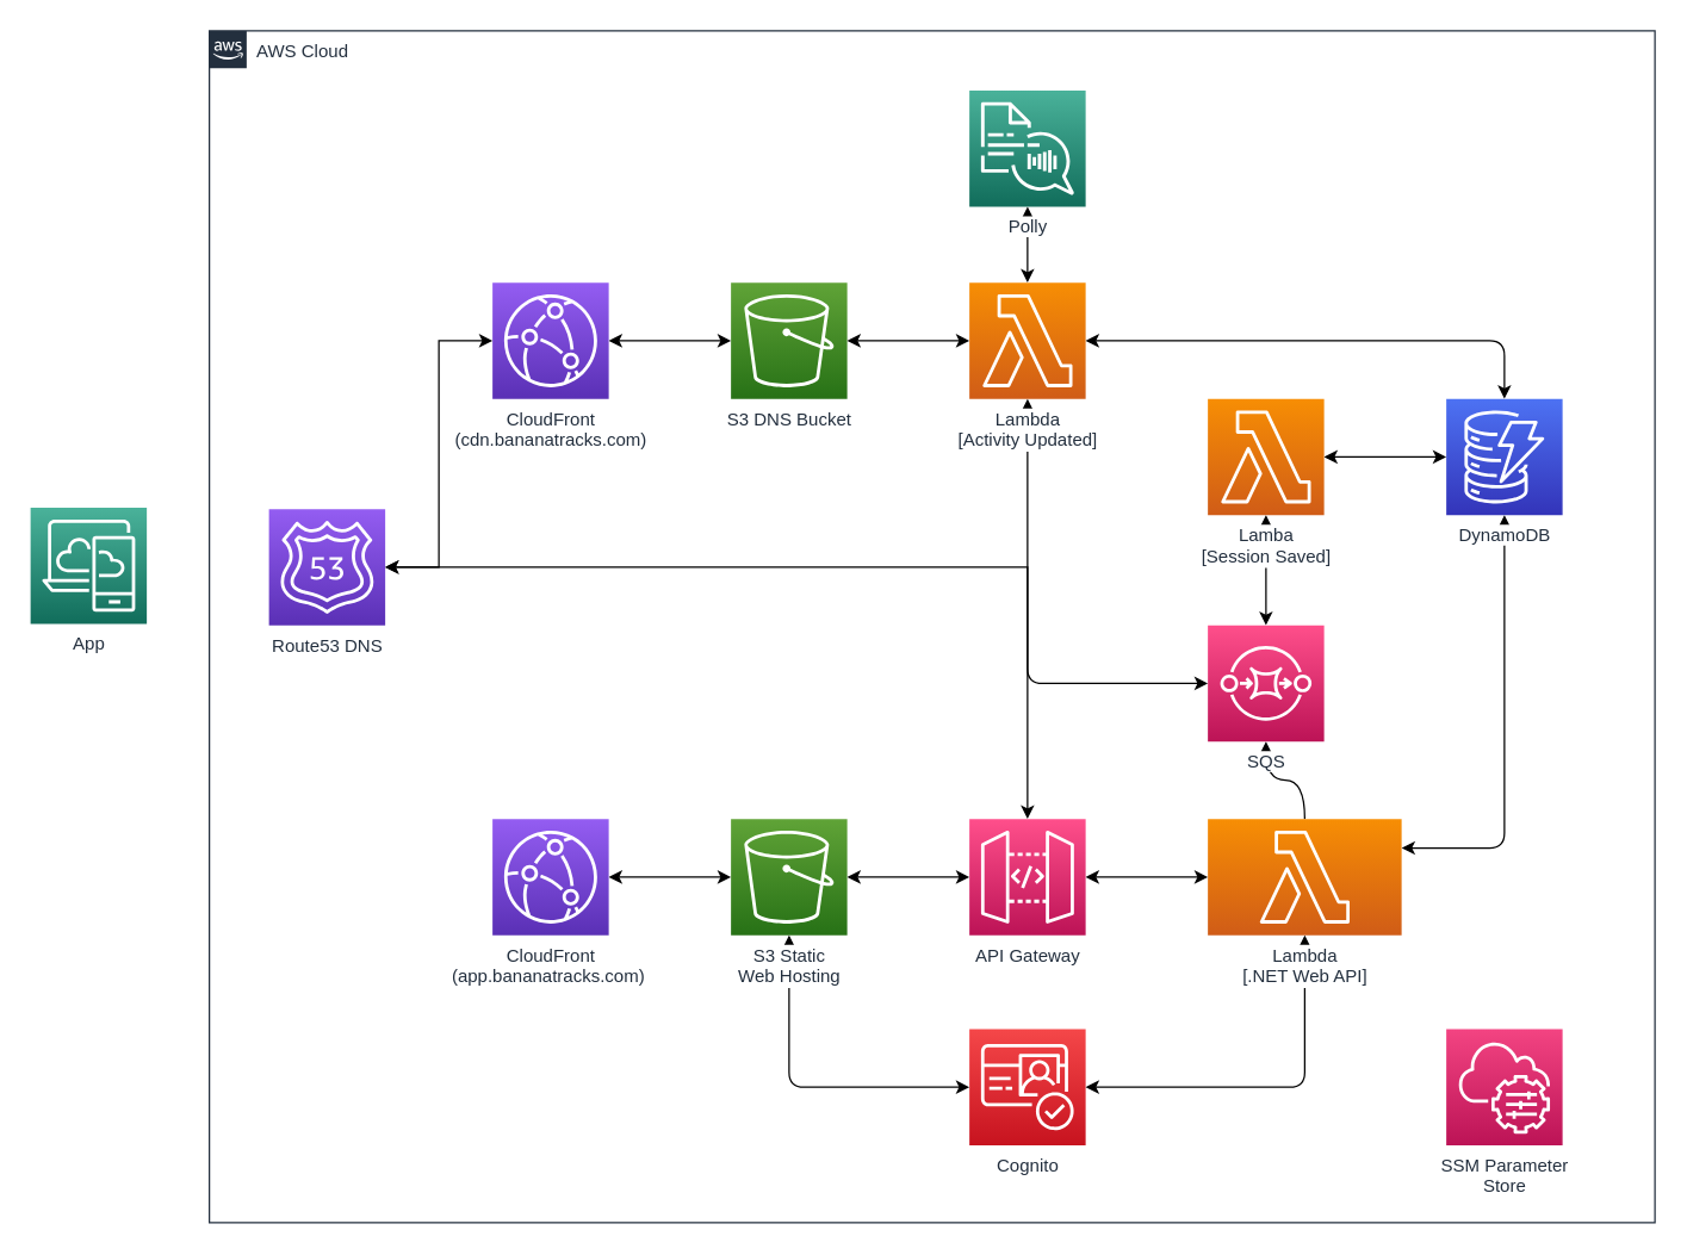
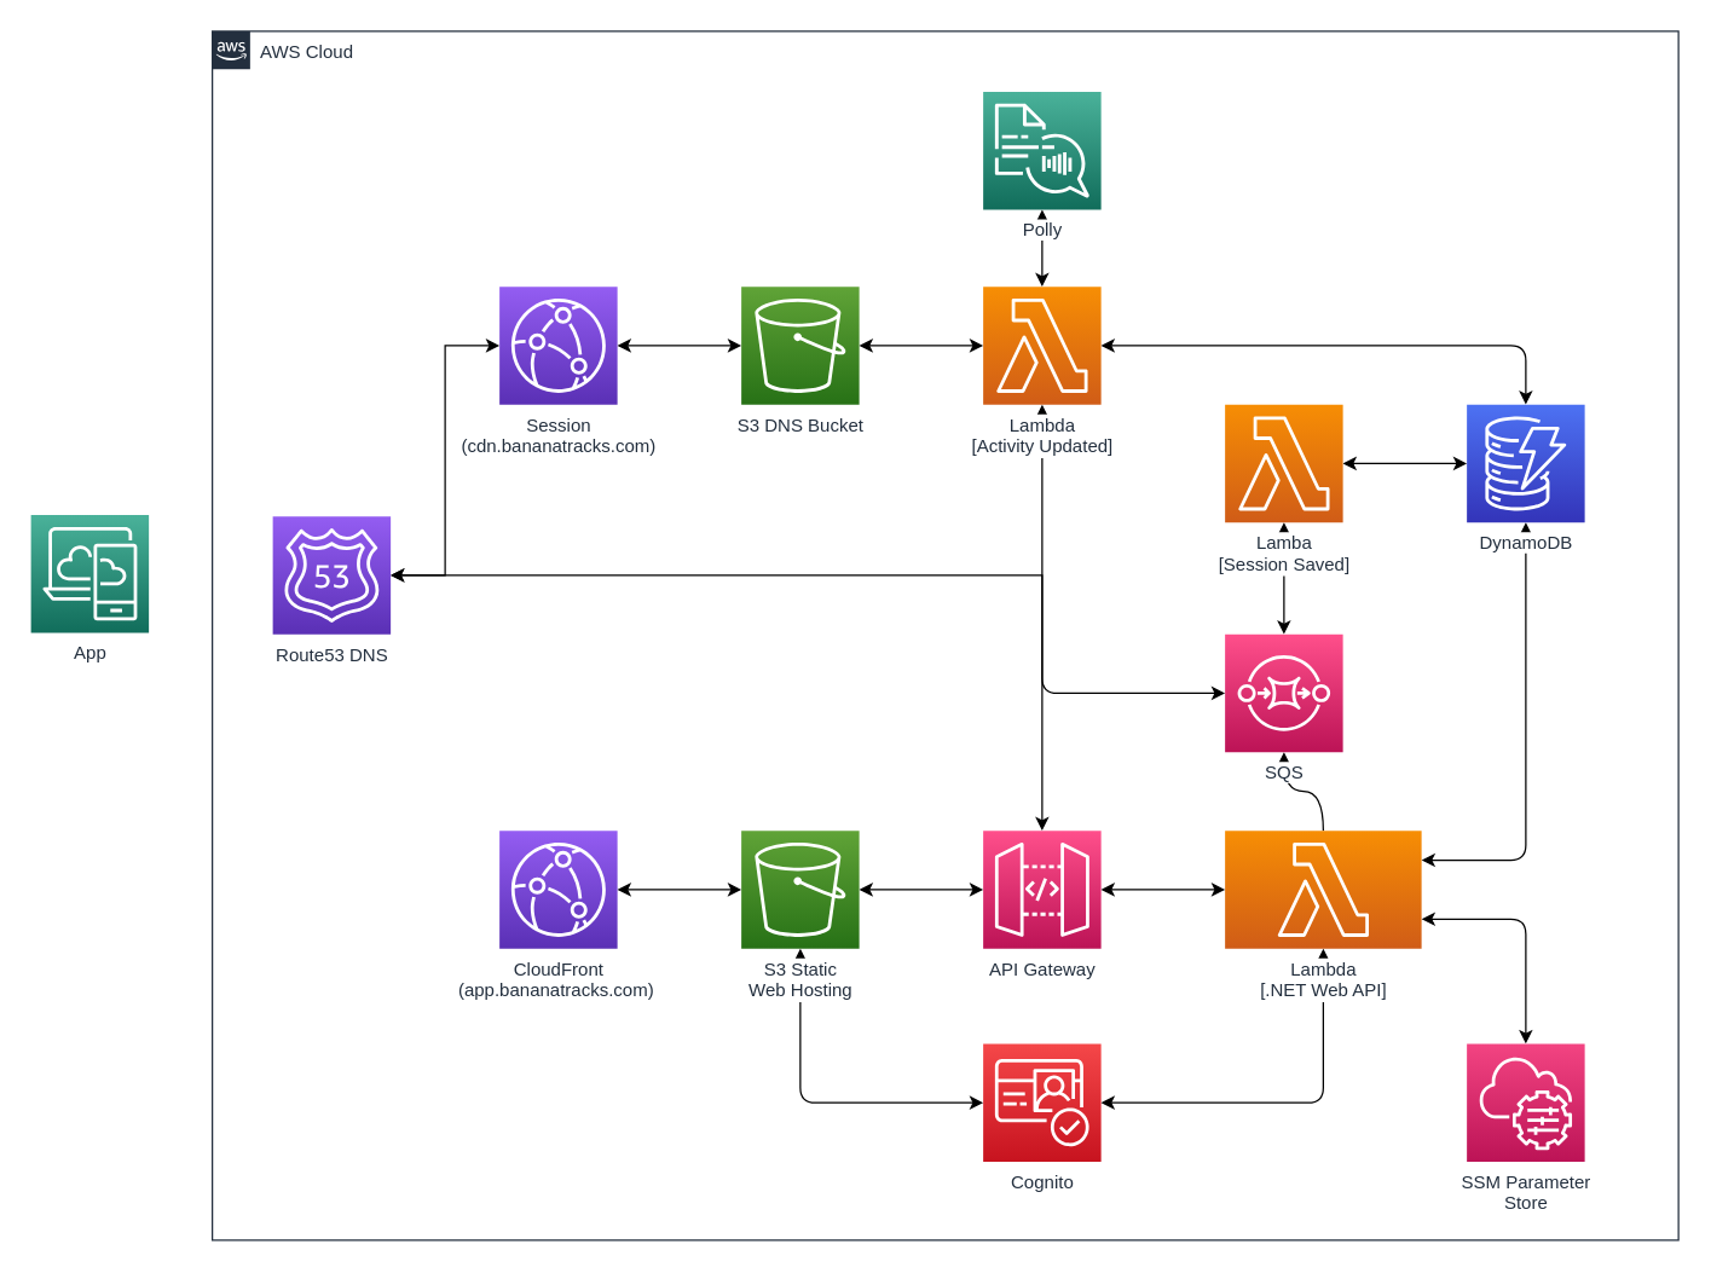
  <mxCell id="0" />
  <mxCell id="1" parent="0" />
  <mxCell id="2" value="AWS Cloud" style="points=[[0,0],[0.25,0],[0.5,0],[0.75,0],[1,0],[1,0.25],[1,0.5],[1,0.75],[1,1],[0.75,1],[0.5,1],[0.25,1],[0,1],[0,0.75],[0,0.5],[0,0.25]];outlineConnect=0;gradientColor=none;html=1;whiteSpace=wrap;fontSize=12;fontStyle=0;container=1;pointerEvents=0;collapsible=0;recursiveResize=0;shape=mxgraph.aws4.group;grIcon=mxgraph.aws4.group_aws_cloud_alt;strokeColor=#232F3E;fillColor=none;verticalAlign=top;align=left;spacingLeft=30;fontColor=#232F3E;dashed=0;" parent="1" vertex="1"><mxGeometry x="140" y="20" width="970" height="800" as="geometry" /></mxCell>
  <mxCell id="3" style="edgeStyle=orthogonalEdgeStyle;rounded=0;orthogonalLoop=1;jettySize=auto;html=1;exitX=1;exitY=0.5;exitDx=0;exitDy=0;exitPerimeter=0;entryX=0;entryY=0.5;entryDx=0;entryDy=0;entryPerimeter=0;endArrow=classic;endFill=1;startArrow=classic;startFill=1;" parent="2" source="5" target="7" edge="1"><mxGeometry relative="1" as="geometry" /></mxCell>
  <mxCell id="4" style="edgeStyle=orthogonalEdgeStyle;rounded=0;orthogonalLoop=1;jettySize=auto;html=1;exitX=1;exitY=0.5;exitDx=0;exitDy=0;exitPerimeter=0;startArrow=classic;startFill=1;endArrow=classic;endFill=1;" parent="2" source="5" target="18" edge="1"><mxGeometry relative="1" as="geometry" /></mxCell>
  <mxCell id="5" value="Route53 DNS" style="sketch=0;points=[[0,0,0],[0.25,0,0],[0.5,0,0],[0.75,0,0],[1,0,0],[0,1,0],[0.25,1,0],[0.5,1,0],[0.75,1,0],[1,1,0],[0,0.25,0],[0,0.5,0],[0,0.75,0],[1,0.25,0],[1,0.5,0],[1,0.75,0]];outlineConnect=0;fontColor=#232F3E;gradientColor=#945DF2;gradientDirection=north;fillColor=#5A30B5;strokeColor=#ffffff;dashed=0;verticalLabelPosition=bottom;verticalAlign=top;align=center;html=1;fontSize=12;fontStyle=0;aspect=fixed;shape=mxgraph.aws4.resourceIcon;resIcon=mxgraph.aws4.route_53;" parent="2" vertex="1"><mxGeometry x="40" y="321" width="78" height="78" as="geometry" /></mxCell>
  <mxCell id="6" style="edgeStyle=orthogonalEdgeStyle;rounded=0;orthogonalLoop=1;jettySize=auto;html=1;exitX=1;exitY=0.5;exitDx=0;exitDy=0;exitPerimeter=0;entryX=0;entryY=0.5;entryDx=0;entryDy=0;entryPerimeter=0;startArrow=classic;startFill=1;" parent="2" source="7" target="8" edge="1"><mxGeometry relative="1" as="geometry" /></mxCell>
- <mxCell id="7" value="CloudFront&lt;br&gt;(cdn.bananatracks.com)" style="sketch=0;points=[[0,0,0],[0.25,0,0],[0.5,0,0],[0.75,0,0],[1,0,0],[0,1,0],[0.25,1,0],[0.5,1,0],[0.75,1,0],[1,1,0],[0,0.25,0],[0,0.5,0],[0,0.75,0],[1,0.25,0],[1,0.5,0],[1,0.75,0]];outlineConnect=0;fontColor=#232F3E;gradientColor=#945DF2;gradientDirection=north;fillColor=#5A30B5;strokeColor=#ffffff;dashed=0;verticalLabelPosition=bottom;verticalAlign=top;align=center;html=1;fontSize=12;fontStyle=0;aspect=fixed;shape=mxgraph.aws4.resourceIcon;resIcon=mxgraph.aws4.cloudfront;" parent="2" vertex="1"><mxGeometry x="190" y="169" width="78" height="78" as="geometry" /></mxCell>
+ <mxCell id="7" value="Session&lt;br&gt;(cdn.bananatracks.com)" style="sketch=0;points=[[0,0,0],[0.25,0,0],[0.5,0,0],[0.75,0,0],[1,0,0],[0,1,0],[0.25,1,0],[0.5,1,0],[0.75,1,0],[1,1,0],[0,0.25,0],[0,0.5,0],[0,0.75,0],[1,0.25,0],[1,0.5,0],[1,0.75,0]];outlineConnect=0;fontColor=#232F3E;gradientColor=#945DF2;gradientDirection=north;fillColor=#5A30B5;strokeColor=#ffffff;dashed=0;verticalLabelPosition=bottom;verticalAlign=top;align=center;html=1;fontSize=12;fontStyle=0;aspect=fixed;shape=mxgraph.aws4.resourceIcon;resIcon=mxgraph.aws4.cloudfront;" parent="2" vertex="1"><mxGeometry x="190" y="169" width="78" height="78" as="geometry" /></mxCell>
  <mxCell id="8" value="S3 DNS Bucket" style="sketch=0;points=[[0,0,0],[0.25,0,0],[0.5,0,0],[0.75,0,0],[1,0,0],[0,1,0],[0.25,1,0],[0.5,1,0],[0.75,1,0],[1,1,0],[0,0.25,0],[0,0.5,0],[0,0.75,0],[1,0.25,0],[1,0.5,0],[1,0.75,0]];outlineConnect=0;fontColor=#232F3E;gradientColor=#60A337;gradientDirection=north;fillColor=#277116;strokeColor=#ffffff;dashed=0;verticalLabelPosition=bottom;verticalAlign=top;align=center;html=1;fontSize=12;fontStyle=0;aspect=fixed;shape=mxgraph.aws4.resourceIcon;resIcon=mxgraph.aws4.s3;" parent="2" vertex="1"><mxGeometry x="350" y="169" width="78" height="78" as="geometry" /></mxCell>
  <mxCell id="9" style="edgeStyle=orthogonalEdgeStyle;orthogonalLoop=1;jettySize=auto;html=1;exitX=1;exitY=0.25;exitDx=0;exitDy=0;exitPerimeter=0;entryX=0.5;entryY=1;entryDx=0;entryDy=0;entryPerimeter=0;startArrow=classic;startFill=1;endArrow=classic;endFill=1;rounded=1;" parent="2" source="33" target="11" edge="1"><mxGeometry relative="1" as="geometry" /></mxCell>
  <mxCell id="10" style="edgeStyle=orthogonalEdgeStyle;orthogonalLoop=1;jettySize=auto;html=1;exitX=0.5;exitY=0;exitDx=0;exitDy=0;exitPerimeter=0;entryX=0.5;entryY=1;entryDx=0;entryDy=0;entryPerimeter=0;startArrow=none;startFill=0;endArrow=classic;endFill=1;curved=1;" parent="2" source="33" target="26" edge="1"><mxGeometry relative="1" as="geometry" /></mxCell>
  <mxCell id="11" value="DynamoDB" style="sketch=0;points=[[0,0,0],[0.25,0,0],[0.5,0,0],[0.75,0,0],[1,0,0],[0,1,0],[0.25,1,0],[0.5,1,0],[0.75,1,0],[1,1,0],[0,0.25,0],[0,0.5,0],[0,0.75,0],[1,0.25,0],[1,0.5,0],[1,0.75,0]];outlineConnect=0;fontColor=#232F3E;gradientColor=#4D72F3;gradientDirection=north;fillColor=#3334B9;strokeColor=#ffffff;dashed=0;verticalLabelPosition=bottom;verticalAlign=top;align=center;html=1;fontSize=12;fontStyle=0;aspect=fixed;shape=mxgraph.aws4.resourceIcon;resIcon=mxgraph.aws4.dynamodb;labelBackgroundColor=default;" parent="2" vertex="1"><mxGeometry x="830" y="247" width="78" height="78" as="geometry" /></mxCell>
  <mxCell id="12" style="edgeStyle=orthogonalEdgeStyle;rounded=0;orthogonalLoop=1;jettySize=auto;html=1;exitX=1;exitY=0.5;exitDx=0;exitDy=0;exitPerimeter=0;entryX=0;entryY=0.5;entryDx=0;entryDy=0;entryPerimeter=0;startArrow=classic;startFill=1;endArrow=classic;endFill=1;" parent="2" source="13" target="16" edge="1"><mxGeometry relative="1" as="geometry" /></mxCell>
  <mxCell id="13" value="CloudFront&lt;br&gt;(app.bananatracks.com)&amp;nbsp;" style="sketch=0;points=[[0,0,0],[0.25,0,0],[0.5,0,0],[0.75,0,0],[1,0,0],[0,1,0],[0.25,1,0],[0.5,1,0],[0.75,1,0],[1,1,0],[0,0.25,0],[0,0.5,0],[0,0.75,0],[1,0.25,0],[1,0.5,0],[1,0.75,0]];outlineConnect=0;fontColor=#232F3E;gradientColor=#945DF2;gradientDirection=north;fillColor=#5A30B5;strokeColor=#ffffff;dashed=0;verticalLabelPosition=bottom;verticalAlign=top;align=center;html=1;fontSize=12;fontStyle=0;aspect=fixed;shape=mxgraph.aws4.resourceIcon;resIcon=mxgraph.aws4.cloudfront;" parent="2" vertex="1"><mxGeometry x="190" y="529" width="78" height="78" as="geometry" /></mxCell>
  <mxCell id="14" style="edgeStyle=orthogonalEdgeStyle;rounded=0;orthogonalLoop=1;jettySize=auto;html=1;exitX=1;exitY=0.5;exitDx=0;exitDy=0;exitPerimeter=0;entryX=0;entryY=0.5;entryDx=0;entryDy=0;entryPerimeter=0;startArrow=classic;startFill=1;endArrow=classic;endFill=1;" parent="2" source="16" target="18" edge="1"><mxGeometry relative="1" as="geometry" /></mxCell>
  <mxCell id="15" style="edgeStyle=orthogonalEdgeStyle;orthogonalLoop=1;jettySize=auto;html=1;entryX=0;entryY=0.5;entryDx=0;entryDy=0;entryPerimeter=0;exitX=0.5;exitY=1;exitDx=0;exitDy=0;exitPerimeter=0;startArrow=classic;startFill=1;rounded=1;" edge="1" parent="2" source="16" target="31"><mxGeometry relative="1" as="geometry" /></mxCell>
  <mxCell id="16" value="S3 Static&lt;br&gt;Web Hosting" style="sketch=0;points=[[0,0,0],[0.25,0,0],[0.5,0,0],[0.75,0,0],[1,0,0],[0,1,0],[0.25,1,0],[0.5,1,0],[0.75,1,0],[1,1,0],[0,0.25,0],[0,0.5,0],[0,0.75,0],[1,0.25,0],[1,0.5,0],[1,0.75,0]];outlineConnect=0;fontColor=#232F3E;gradientColor=#60A337;gradientDirection=north;fillColor=#277116;strokeColor=#ffffff;dashed=0;verticalLabelPosition=bottom;verticalAlign=top;align=center;html=1;fontSize=12;fontStyle=0;aspect=fixed;shape=mxgraph.aws4.resourceIcon;resIcon=mxgraph.aws4.s3;labelBackgroundColor=default;" parent="2" vertex="1"><mxGeometry x="350" y="529" width="78" height="78" as="geometry" /></mxCell>
  <mxCell id="17" style="edgeStyle=orthogonalEdgeStyle;rounded=0;orthogonalLoop=1;jettySize=auto;html=1;exitX=1;exitY=0.5;exitDx=0;exitDy=0;exitPerimeter=0;entryX=0;entryY=0.5;entryDx=0;entryDy=0;entryPerimeter=0;startArrow=classic;startFill=1;endArrow=classic;endFill=1;" parent="2" source="18" target="33" edge="1"><mxGeometry relative="1" as="geometry" /></mxCell>
  <mxCell id="18" value="API Gateway" style="sketch=0;points=[[0,0,0],[0.25,0,0],[0.5,0,0],[0.75,0,0],[1,0,0],[0,1,0],[0.25,1,0],[0.5,1,0],[0.75,1,0],[1,1,0],[0,0.25,0],[0,0.5,0],[0,0.75,0],[1,0.25,0],[1,0.5,0],[1,0.75,0]];outlineConnect=0;fontColor=#232F3E;gradientColor=#FF4F8B;gradientDirection=north;fillColor=#BC1356;strokeColor=#ffffff;dashed=0;verticalLabelPosition=bottom;verticalAlign=top;align=center;html=1;fontSize=12;fontStyle=0;aspect=fixed;shape=mxgraph.aws4.resourceIcon;resIcon=mxgraph.aws4.api_gateway;" parent="2" vertex="1"><mxGeometry x="510" y="529" width="78" height="78" as="geometry" /></mxCell>
  <mxCell id="19" style="edgeStyle=orthogonalEdgeStyle;rounded=0;orthogonalLoop=1;jettySize=auto;html=1;exitX=0;exitY=0.5;exitDx=0;exitDy=0;exitPerimeter=0;startArrow=classic;startFill=1;endArrow=classic;endFill=1;" parent="2" source="23" target="8" edge="1"><mxGeometry relative="1" as="geometry" /></mxCell>
  <mxCell id="20" style="edgeStyle=orthogonalEdgeStyle;orthogonalLoop=1;jettySize=auto;html=1;exitX=0.5;exitY=1;exitDx=0;exitDy=0;exitPerimeter=0;entryX=0;entryY=0.5;entryDx=0;entryDy=0;entryPerimeter=0;startArrow=classic;startFill=1;rounded=1;" parent="2" source="23" target="26" edge="1"><mxGeometry relative="1" as="geometry" /></mxCell>
  <mxCell id="21" style="edgeStyle=orthogonalEdgeStyle;orthogonalLoop=1;jettySize=auto;html=1;startArrow=classic;startFill=1;curved=1;" parent="2" source="30" target="11" edge="1"><mxGeometry relative="1" as="geometry" /></mxCell>
  <mxCell id="22" style="edgeStyle=orthogonalEdgeStyle;orthogonalLoop=1;jettySize=auto;html=1;entryX=0.5;entryY=0;entryDx=0;entryDy=0;entryPerimeter=0;startArrow=classic;startFill=1;rounded=1;" parent="2" source="23" target="11" edge="1"><mxGeometry relative="1" as="geometry"><Array as="points"><mxPoint x="869" y="208" /></Array></mxGeometry></mxCell>
  <mxCell id="23" value="Lambda&lt;br&gt;[Activity Updated]" style="sketch=0;points=[[0,0,0],[0.25,0,0],[0.5,0,0],[0.75,0,0],[1,0,0],[0,1,0],[0.25,1,0],[0.5,1,0],[0.75,1,0],[1,1,0],[0,0.25,0],[0,0.5,0],[0,0.75,0],[1,0.25,0],[1,0.5,0],[1,0.75,0]];outlineConnect=0;fontColor=#232F3E;gradientColor=#F78E04;gradientDirection=north;fillColor=#D05C17;strokeColor=#ffffff;dashed=0;verticalLabelPosition=bottom;verticalAlign=top;align=center;html=1;fontSize=12;fontStyle=0;aspect=fixed;shape=mxgraph.aws4.resourceIcon;resIcon=mxgraph.aws4.lambda;labelBackgroundColor=default;" parent="2" vertex="1"><mxGeometry x="510" y="169" width="78" height="78" as="geometry" /></mxCell>
  <mxCell id="24" value="" style="edgeStyle=orthogonalEdgeStyle;curved=1;orthogonalLoop=1;jettySize=auto;html=1;startArrow=classic;startFill=1;" parent="2" source="25" target="23" edge="1"><mxGeometry relative="1" as="geometry" /></mxCell>
  <mxCell id="25" value="Polly" style="sketch=0;points=[[0,0,0],[0.25,0,0],[0.5,0,0],[0.75,0,0],[1,0,0],[0,1,0],[0.25,1,0],[0.5,1,0],[0.75,1,0],[1,1,0],[0,0.25,0],[0,0.5,0],[0,0.75,0],[1,0.25,0],[1,0.5,0],[1,0.75,0]];outlineConnect=0;fontColor=#232F3E;gradientColor=#4AB29A;gradientDirection=north;fillColor=#116D5B;strokeColor=#ffffff;dashed=0;verticalLabelPosition=bottom;verticalAlign=top;align=center;html=1;fontSize=12;fontStyle=0;aspect=fixed;shape=mxgraph.aws4.resourceIcon;resIcon=mxgraph.aws4.polly;labelBackgroundColor=default;" parent="2" vertex="1"><mxGeometry x="510" y="40" width="78" height="78" as="geometry" /></mxCell>
  <mxCell id="26" value="SQS" style="sketch=0;points=[[0,0,0],[0.25,0,0],[0.5,0,0],[0.75,0,0],[1,0,0],[0,1,0],[0.25,1,0],[0.5,1,0],[0.75,1,0],[1,1,0],[0,0.25,0],[0,0.5,0],[0,0.75,0],[1,0.25,0],[1,0.5,0],[1,0.75,0]];outlineConnect=0;fontColor=#232F3E;gradientColor=#FF4F8B;gradientDirection=north;fillColor=#BC1356;strokeColor=#ffffff;dashed=0;verticalLabelPosition=bottom;verticalAlign=top;align=center;html=1;fontSize=12;fontStyle=0;aspect=fixed;shape=mxgraph.aws4.resourceIcon;resIcon=mxgraph.aws4.sqs;labelBackgroundColor=default;" parent="2" vertex="1"><mxGeometry x="670" y="399" width="78" height="78" as="geometry" /></mxCell>
+ <mxCell id="27" style="edgeStyle=orthogonalEdgeStyle;orthogonalLoop=1;jettySize=auto;html=1;entryX=1;entryY=0.75;entryDx=0;entryDy=0;entryPerimeter=0;exitX=0.5;exitY=0;exitDx=0;exitDy=0;exitPerimeter=0;startArrow=classic;startFill=1;rounded=1;" parent="2" source="28" target="33" edge="1"><mxGeometry relative="1" as="geometry" /></mxCell>
  <mxCell id="28" value="SSM Parameter&lt;br&gt;Store" style="sketch=0;points=[[0,0,0],[0.25,0,0],[0.5,0,0],[0.75,0,0],[1,0,0],[0,1,0],[0.25,1,0],[0.5,1,0],[0.75,1,0],[1,1,0],[0,0.25,0],[0,0.5,0],[0,0.75,0],[1,0.25,0],[1,0.5,0],[1,0.75,0]];points=[[0,0,0],[0.25,0,0],[0.5,0,0],[0.75,0,0],[1,0,0],[0,1,0],[0.25,1,0],[0.5,1,0],[0.75,1,0],[1,1,0],[0,0.25,0],[0,0.5,0],[0,0.75,0],[1,0.25,0],[1,0.5,0],[1,0.75,0]];outlineConnect=0;fontColor=#232F3E;gradientColor=#F34482;gradientDirection=north;fillColor=#BC1356;strokeColor=#ffffff;dashed=0;verticalLabelPosition=bottom;verticalAlign=top;align=center;html=1;fontSize=12;fontStyle=0;aspect=fixed;shape=mxgraph.aws4.resourceIcon;resIcon=mxgraph.aws4.systems_manager;" parent="2" vertex="1"><mxGeometry x="830" y="670" width="78" height="78" as="geometry" /></mxCell>
  <mxCell id="29" value="" style="edgeStyle=orthogonalEdgeStyle;rounded=0;orthogonalLoop=1;jettySize=auto;html=1;startArrow=classic;startFill=1;" parent="2" source="30" target="26" edge="1"><mxGeometry relative="1" as="geometry" /></mxCell>
  <mxCell id="30" value="Lamba&lt;br&gt;[Session Saved]" style="sketch=0;points=[[0,0,0],[0.25,0,0],[0.5,0,0],[0.75,0,0],[1,0,0],[0,1,0],[0.25,1,0],[0.5,1,0],[0.75,1,0],[1,1,0],[0,0.25,0],[0,0.5,0],[0,0.75,0],[1,0.25,0],[1,0.5,0],[1,0.75,0]];outlineConnect=0;fontColor=#232F3E;gradientColor=#F78E04;gradientDirection=north;fillColor=#D05C17;strokeColor=#ffffff;dashed=0;verticalLabelPosition=bottom;verticalAlign=top;align=center;html=1;fontSize=12;fontStyle=0;aspect=fixed;shape=mxgraph.aws4.resourceIcon;resIcon=mxgraph.aws4.lambda;labelBackgroundColor=default;" parent="2" vertex="1"><mxGeometry x="670" y="247" width="78" height="78" as="geometry" /></mxCell>
  <mxCell id="31" value="Cognito" style="sketch=0;points=[[0,0,0],[0.25,0,0],[0.5,0,0],[0.75,0,0],[1,0,0],[0,1,0],[0.25,1,0],[0.5,1,0],[0.75,1,0],[1,1,0],[0,0.25,0],[0,0.5,0],[0,0.75,0],[1,0.25,0],[1,0.5,0],[1,0.75,0]];outlineConnect=0;fontColor=#232F3E;gradientColor=#F54749;gradientDirection=north;fillColor=#C7131F;strokeColor=#ffffff;dashed=0;verticalLabelPosition=bottom;verticalAlign=top;align=center;html=1;fontSize=12;fontStyle=0;aspect=fixed;shape=mxgraph.aws4.resourceIcon;resIcon=mxgraph.aws4.cognito;" vertex="1" parent="2"><mxGeometry x="510" y="670" width="78" height="78" as="geometry" /></mxCell>
  <mxCell id="32" style="edgeStyle=orthogonalEdgeStyle;orthogonalLoop=1;jettySize=auto;html=1;exitX=0.5;exitY=1;exitDx=0;exitDy=0;exitPerimeter=0;entryX=1;entryY=0.5;entryDx=0;entryDy=0;startArrow=classic;startFill=1;endArrow=classic;endFill=1;rounded=1;entryPerimeter=0;" parent="2" source="33" target="31" edge="1"><mxGeometry relative="1" as="geometry"><mxPoint x="798" y="670" as="targetPoint" /></mxGeometry></mxCell>
  <mxCell id="33" value="Lambda&lt;br&gt;[.NET Web API]" style="sketch=0;points=[[0,0,0],[0.25,0,0],[0.5,0,0],[0.75,0,0],[1,0,0],[0,1,0],[0.25,1,0],[0.5,1,0],[0.75,1,0],[1,1,0],[0,0.25,0],[0,0.5,0],[0,0.75,0],[1,0.25,0],[1,0.5,0],[1,0.75,0]];outlineConnect=0;fontColor=#232F3E;gradientColor=#F78E04;gradientDirection=north;fillColor=#D05C17;strokeColor=#ffffff;dashed=0;verticalLabelPosition=bottom;verticalAlign=top;align=center;html=1;fontSize=12;fontStyle=0;aspect=fixed;shape=mxgraph.aws4.resourceIcon;resIcon=mxgraph.aws4.lambda;labelBackgroundColor=default;" parent="2" vertex="1"><mxGeometry x="670" y="529" width="130" height="78" as="geometry" /></mxCell>
  <mxCell id="34" value="App" style="sketch=0;points=[[0,0,0],[0.25,0,0],[0.5,0,0],[0.75,0,0],[1,0,0],[0,1,0],[0.25,1,0],[0.5,1,0],[0.75,1,0],[1,1,0],[0,0.25,0],[0,0.5,0],[0,0.75,0],[1,0.25,0],[1,0.5,0],[1,0.75,0]];outlineConnect=0;fontColor=#232F3E;gradientColor=#4AB29A;gradientDirection=north;fillColor=#116D5B;strokeColor=#ffffff;dashed=0;verticalLabelPosition=bottom;verticalAlign=top;align=center;html=1;fontSize=12;fontStyle=0;aspect=fixed;shape=mxgraph.aws4.resourceIcon;resIcon=mxgraph.aws4.desktop_and_app_streaming;" vertex="1" parent="1"><mxGeometry x="20" y="340" width="78" height="78" as="geometry" /></mxCell>
